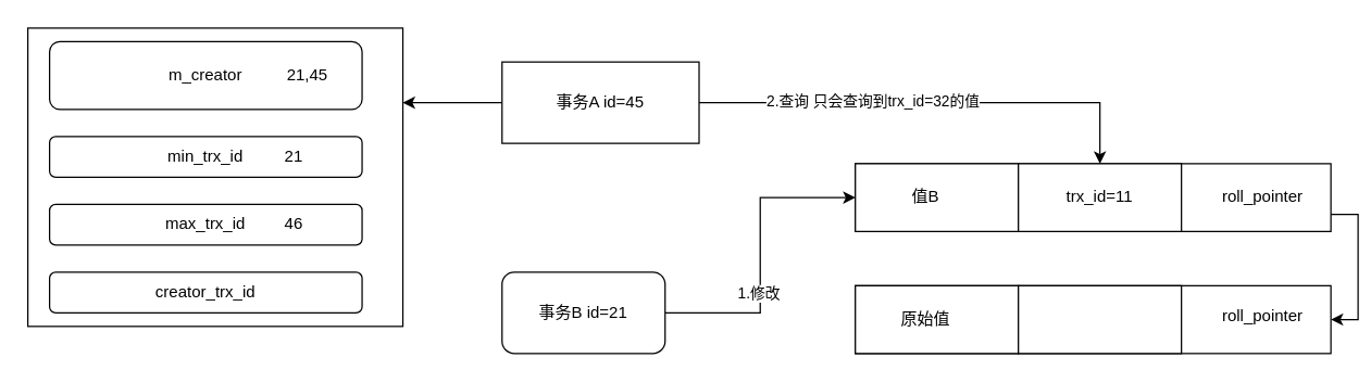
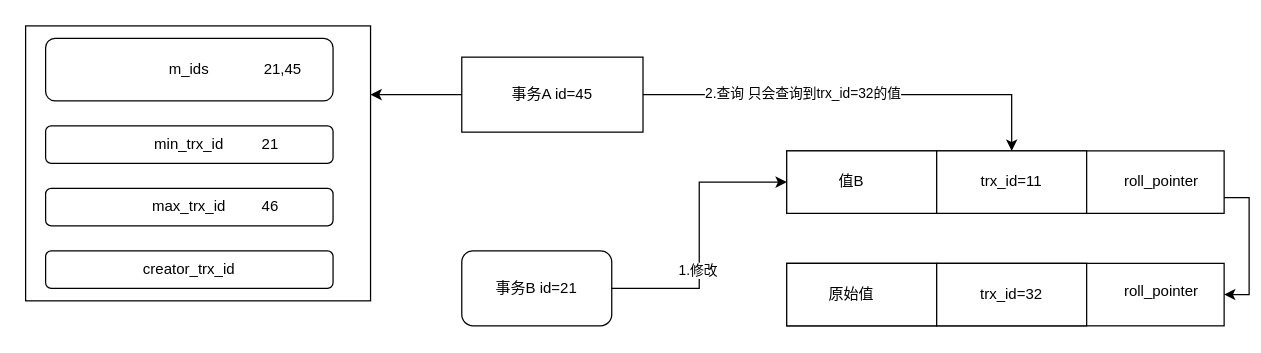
  <mxCell id="0" />
  <mxCell id="1" parent="0" />
  <mxCell id="2" value="" style="rounded=0;whiteSpace=wrap;html=1;" vertex="1" parent="1"><mxGeometry x="20" y="20" width="276" height="220" as="geometry" /></mxCell>
- <mxCell id="3" value="m_creator" style="rounded=1;whiteSpace=wrap;html=1;" vertex="1" parent="1"><mxGeometry x="36" y="30" width="230" height="50" as="geometry" /></mxCell>
+ <mxCell id="3" value="m_ids" style="rounded=1;whiteSpace=wrap;html=1;" vertex="1" parent="1"><mxGeometry x="36" y="30" width="230" height="50" as="geometry" /></mxCell>
  <mxCell id="4" value="min_trx_id" style="rounded=1;whiteSpace=wrap;html=1;" vertex="1" parent="1"><mxGeometry x="36" y="100" width="230" height="30" as="geometry" /></mxCell>
  <mxCell id="5" value="max_trx_id" style="rounded=1;whiteSpace=wrap;html=1;" vertex="1" parent="1"><mxGeometry x="36" y="150" width="230" height="30" as="geometry" /></mxCell>
  <mxCell id="6" value="creator_trx_id" style="rounded=1;whiteSpace=wrap;html=1;" vertex="1" parent="1"><mxGeometry x="36" y="200" width="230" height="30" as="geometry" /></mxCell>
  <mxCell id="7" style="edgeStyle=orthogonalEdgeStyle;rounded=0;orthogonalLoop=1;jettySize=auto;html=1;exitX=0;exitY=0.5;exitDx=0;exitDy=0;entryX=1;entryY=0.25;entryDx=0;entryDy=0;" edge="1" parent="1" source="10" target="2"><mxGeometry relative="1" as="geometry" /></mxCell>
  <mxCell id="8" style="edgeStyle=orthogonalEdgeStyle;rounded=0;orthogonalLoop=1;jettySize=auto;html=1;exitX=1;exitY=0.5;exitDx=0;exitDy=0;" edge="1" parent="1" source="10" target="27"><mxGeometry relative="1" as="geometry" /></mxCell>
  <mxCell id="9" value="2.查询 只会查询到trx_id=32的值" style="edgeLabel;html=1;align=center;verticalAlign=middle;resizable=0;points=[];" vertex="1" connectable="0" parent="8"><mxGeometry x="-0.255" y="2" relative="1" as="geometry"><mxPoint as="offset" /></mxGeometry></mxCell>
  <mxCell id="10" value="事务A id=45" style="rounded=0;whiteSpace=wrap;html=1;" vertex="1" parent="1"><mxGeometry x="369" y="45" width="145" height="60" as="geometry" /></mxCell>
  <mxCell id="11" style="edgeStyle=orthogonalEdgeStyle;rounded=0;orthogonalLoop=1;jettySize=auto;html=1;exitX=1;exitY=0.5;exitDx=0;exitDy=0;entryX=0;entryY=0.5;entryDx=0;entryDy=0;" edge="1" parent="1" source="13" target="26"><mxGeometry relative="1" as="geometry" /></mxCell>
  <mxCell id="12" value="1.修改" style="edgeLabel;html=1;align=center;verticalAlign=middle;resizable=0;points=[];" vertex="1" connectable="0" parent="11"><mxGeometry x="-0.247" y="2" relative="1" as="geometry"><mxPoint as="offset" /></mxGeometry></mxCell>
  <mxCell id="13" value="事务B id=21" style="whiteSpace=wrap;html=1;rounded=1;" vertex="1" parent="1"><mxGeometry x="369" y="200" width="120" height="60" as="geometry" /></mxCell>
  <mxCell id="14" value="21,45" style="text;html=1;strokeColor=none;fillColor=none;align=center;verticalAlign=middle;whiteSpace=wrap;rounded=0;" vertex="1" parent="1"><mxGeometry x="186" y="42.5" width="80" height="25" as="geometry" /></mxCell>
  <mxCell id="15" value="21" style="text;html=1;strokeColor=none;fillColor=none;align=center;verticalAlign=middle;whiteSpace=wrap;rounded=0;" vertex="1" parent="1"><mxGeometry x="196" y="105" width="40" height="20" as="geometry" /></mxCell>
  <mxCell id="16" value="46" style="text;html=1;strokeColor=none;fillColor=none;align=center;verticalAlign=middle;whiteSpace=wrap;rounded=0;" vertex="1" parent="1"><mxGeometry x="196" y="155" width="40" height="20" as="geometry" /></mxCell>
  <mxCell id="17" value="" style="group" vertex="1" connectable="0" parent="1"><mxGeometry x="629" y="210" width="350" height="50" as="geometry" /></mxCell>
  <mxCell id="18" value="" style="rounded=0;whiteSpace=wrap;html=1;" vertex="1" parent="17"><mxGeometry width="350" height="50" as="geometry" /></mxCell>
  <mxCell id="19" value="" style="rounded=0;whiteSpace=wrap;html=1;" vertex="1" parent="17"><mxGeometry width="120" height="50" as="geometry" /></mxCell>
  <mxCell id="20" value="" style="rounded=0;whiteSpace=wrap;html=1;" vertex="1" parent="17"><mxGeometry x="120" width="120" height="50" as="geometry" /></mxCell>
  <mxCell id="21" value="原始值" style="text;html=1;strokeColor=none;fillColor=none;align=center;verticalAlign=middle;whiteSpace=wrap;rounded=0;" vertex="1" parent="17"><mxGeometry x="32" y="15" width="40" height="20" as="geometry" /></mxCell>
+ <mxCell id="22" value="trx_id=32" style="text;html=1;strokeColor=none;fillColor=none;align=center;verticalAlign=middle;whiteSpace=wrap;rounded=0;" vertex="1" parent="17"><mxGeometry x="160" y="15" width="40" height="20" as="geometry" /></mxCell>
  <mxCell id="23" value="roll_pointer" style="text;html=1;strokeColor=none;fillColor=none;align=center;verticalAlign=middle;whiteSpace=wrap;rounded=0;" vertex="1" parent="17"><mxGeometry x="280" y="15" width="40" height="15" as="geometry" /></mxCell>
  <mxCell id="24" value="" style="group" vertex="1" connectable="0" parent="1"><mxGeometry x="629" y="120" width="350" height="50" as="geometry" /></mxCell>
  <mxCell id="25" value="" style="rounded=0;whiteSpace=wrap;html=1;" vertex="1" parent="24"><mxGeometry width="350" height="50" as="geometry" /></mxCell>
  <mxCell id="26" value="" style="rounded=0;whiteSpace=wrap;html=1;" vertex="1" parent="24"><mxGeometry width="120" height="50" as="geometry" /></mxCell>
  <mxCell id="27" value="" style="rounded=0;whiteSpace=wrap;html=1;" vertex="1" parent="24"><mxGeometry x="120" width="120" height="50" as="geometry" /></mxCell>
  <mxCell id="28" value="值B" style="text;html=1;strokeColor=none;fillColor=none;align=center;verticalAlign=middle;whiteSpace=wrap;rounded=0;" vertex="1" parent="24"><mxGeometry x="32" y="15" width="40" height="20" as="geometry" /></mxCell>
  <mxCell id="29" value="trx_id=11" style="text;html=1;strokeColor=none;fillColor=none;align=center;verticalAlign=middle;whiteSpace=wrap;rounded=0;" vertex="1" parent="24"><mxGeometry x="160" y="15" width="40" height="20" as="geometry" /></mxCell>
  <mxCell id="30" value="roll_pointer" style="text;html=1;strokeColor=none;fillColor=none;align=center;verticalAlign=middle;whiteSpace=wrap;rounded=0;" vertex="1" parent="24"><mxGeometry x="280" y="15" width="40" height="20" as="geometry" /></mxCell>
  <mxCell id="31" style="edgeStyle=orthogonalEdgeStyle;rounded=0;orthogonalLoop=1;jettySize=auto;html=1;exitX=1;exitY=0.75;exitDx=0;exitDy=0;entryX=1;entryY=0.5;entryDx=0;entryDy=0;" edge="1" parent="1" source="25" target="18"><mxGeometry relative="1" as="geometry" /></mxCell>
